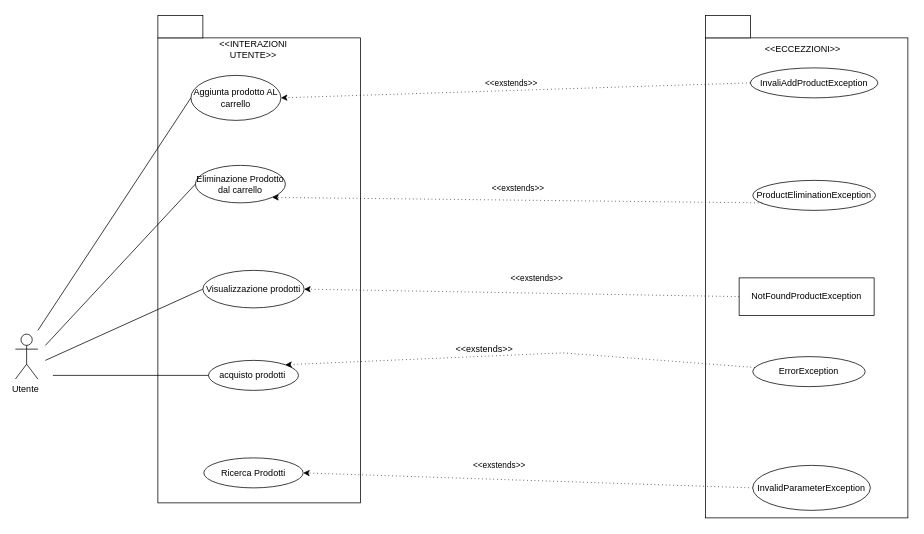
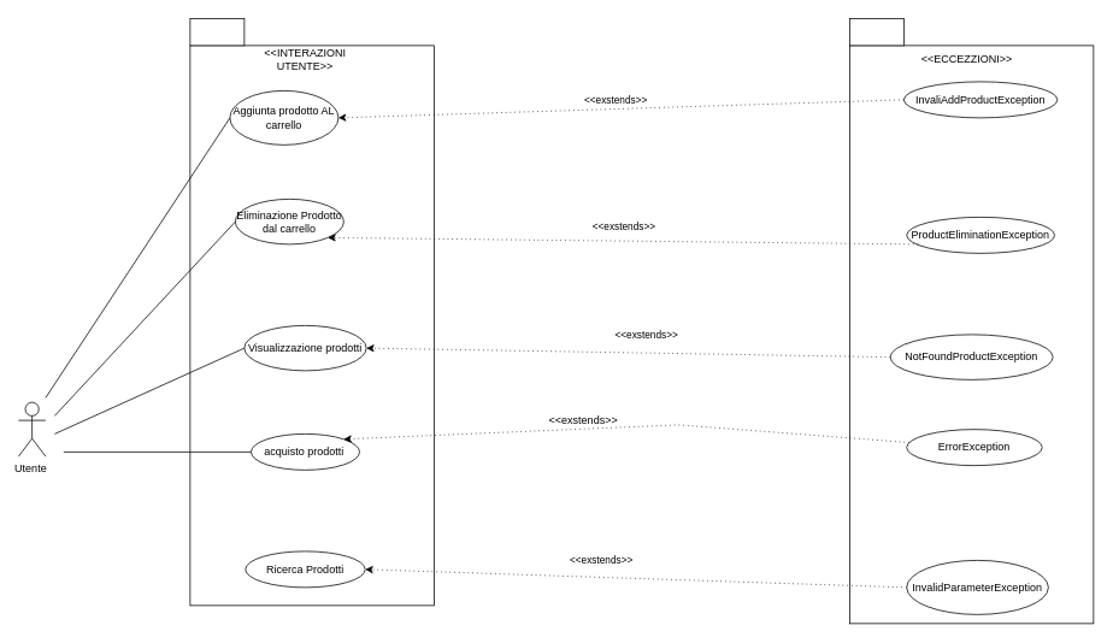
  <mxCell id="0" />
  <mxCell id="1" parent="0" />
  <mxCell id="2" value="Utente&amp;nbsp;" style="shape=umlActor;verticalLabelPosition=bottom;verticalAlign=top;html=1;outlineConnect=0;" parent="1" vertex="1"><mxGeometry x="20" y="445" width="30" height="60" as="geometry" /></mxCell>
  <mxCell id="3" value="" style="rounded=0;whiteSpace=wrap;html=1;" parent="1" vertex="1"><mxGeometry x="210" y="50" width="270" height="620" as="geometry" /></mxCell>
  <mxCell id="4" value="Aggiunta prodotto AL carrello" style="ellipse;whiteSpace=wrap;html=1;" parent="1" vertex="1"><mxGeometry x="254" y="100" width="120" height="60" as="geometry" /></mxCell>
  <mxCell id="5" value="Eliminazione Prodotto dal carrello" style="ellipse;whiteSpace=wrap;html=1;" parent="1" vertex="1"><mxGeometry x="260" y="220" width="120" height="50" as="geometry" /></mxCell>
  <mxCell id="6" value="Visualizzazione prodotti" style="ellipse;whiteSpace=wrap;html=1;" parent="1" vertex="1"><mxGeometry x="270" y="360" width="135" height="50" as="geometry" /></mxCell>
  <mxCell id="7" value="acquisto prodotti&amp;nbsp;" style="ellipse;whiteSpace=wrap;html=1;" parent="1" vertex="1"><mxGeometry x="277.5" y="480" width="120" height="40" as="geometry" /></mxCell>
  <mxCell id="8" value="&amp;lt;&amp;lt;INTERAZIONI UTENTE&amp;gt;&amp;gt;" style="text;html=1;strokeColor=none;fillColor=none;align=center;verticalAlign=middle;whiteSpace=wrap;rounded=0;" parent="1" vertex="1"><mxGeometry x="260" y="50" width="155" height="30" as="geometry" /></mxCell>
  <mxCell id="9" value="" style="rounded=0;whiteSpace=wrap;html=1;" parent="1" vertex="1"><mxGeometry x="210" y="20" width="60" height="30" as="geometry" /></mxCell>
  <mxCell id="10" value="" style="endArrow=none;html=1;rounded=0;entryX=0;entryY=0.5;entryDx=0;entryDy=0;" parent="1" target="4" edge="1"><mxGeometry width="50" height="50" relative="1" as="geometry"><mxPoint x="50" y="440" as="sourcePoint" /><mxPoint x="230" y="360" as="targetPoint" /></mxGeometry></mxCell>
  <mxCell id="11" value="" style="endArrow=none;html=1;rounded=0;entryX=0;entryY=0.5;entryDx=0;entryDy=0;" parent="1" target="5" edge="1"><mxGeometry width="50" height="50" relative="1" as="geometry"><mxPoint x="60" y="460" as="sourcePoint" /><mxPoint x="110" y="410" as="targetPoint" /></mxGeometry></mxCell>
  <mxCell id="12" value="" style="endArrow=none;html=1;rounded=0;entryX=0;entryY=0.5;entryDx=0;entryDy=0;" parent="1" target="6" edge="1"><mxGeometry width="50" height="50" relative="1" as="geometry"><mxPoint x="60" y="480" as="sourcePoint" /><mxPoint x="230" y="360" as="targetPoint" /></mxGeometry></mxCell>
  <mxCell id="13" value="" style="endArrow=none;html=1;rounded=0;entryX=0;entryY=0.5;entryDx=0;entryDy=0;" parent="1" target="7" edge="1"><mxGeometry width="50" height="50" relative="1" as="geometry"><mxPoint x="70" y="500" as="sourcePoint" /><mxPoint x="230" y="360" as="targetPoint" /></mxGeometry></mxCell>
  <mxCell id="14" value="" style="rounded=0;whiteSpace=wrap;html=1;" parent="1" vertex="1"><mxGeometry x="940" y="50" width="270" height="640" as="geometry" /></mxCell>
  <mxCell id="15" value="" style="rounded=0;whiteSpace=wrap;html=1;" parent="1" vertex="1"><mxGeometry x="940" y="20" width="60" height="30" as="geometry" /></mxCell>
  <mxCell id="16" value="&amp;lt;&amp;lt;ECCEZZIONI&amp;gt;&amp;gt;" style="text;html=1;strokeColor=none;fillColor=none;align=center;verticalAlign=middle;whiteSpace=wrap;rounded=0;" parent="1" vertex="1"><mxGeometry x="1000" y="40" width="140" height="50" as="geometry" /></mxCell>
  <mxCell id="17" value="InvaliAddProductException" style="ellipse;whiteSpace=wrap;html=1;" parent="1" vertex="1"><mxGeometry x="1000" y="90" width="170" height="40" as="geometry" /></mxCell>
  <mxCell id="18" value="ProductEliminationException" style="ellipse;whiteSpace=wrap;html=1;" parent="1" vertex="1"><mxGeometry x="1003.13" y="240" width="163.75" height="40" as="geometry" /></mxCell>
  <mxCell id="19" value="" style="endArrow=classic;html=1;rounded=0;dashed=1;dashPattern=1 4;entryX=1;entryY=0.5;entryDx=0;entryDy=0;exitX=0;exitY=0.5;exitDx=0;exitDy=0;" parent="1" source="17" target="4" edge="1"><mxGeometry width="50" height="50" relative="1" as="geometry"><mxPoint x="690" y="440" as="sourcePoint" /><mxPoint x="740" y="390" as="targetPoint" /></mxGeometry></mxCell>
  <mxCell id="20" value="&amp;lt;&amp;lt;exstends&amp;gt;&amp;gt;" style="edgeLabel;html=1;align=center;verticalAlign=middle;resizable=0;points=[];" parent="19" vertex="1" connectable="0"><mxGeometry x="-0.166" y="2" relative="1" as="geometry"><mxPoint x="-59" y="-10" as="offset" /></mxGeometry></mxCell>
- <mxCell id="21" value="NotFoundProductException" style="whiteSpace=wrap;html=1;rounded=0;" parent="1" vertex="1"><mxGeometry x="985" y="370" width="180" height="50" as="geometry" /></mxCell>
+ <mxCell id="21" value="NotFoundProductException" style="ellipse;whiteSpace=wrap;html=1;" parent="1" vertex="1"><mxGeometry x="985" y="370" width="180" height="50" as="geometry" /></mxCell>
  <mxCell id="22" value="ErrorException" style="ellipse;whiteSpace=wrap;html=1;" parent="1" vertex="1"><mxGeometry x="1003.13" y="475" width="150" height="40" as="geometry" /></mxCell>
  <mxCell id="23" value="" style="endArrow=classic;html=1;rounded=0;dashed=1;dashPattern=1 4;entryX=1;entryY=1;entryDx=0;entryDy=0;exitX=0.078;exitY=0.75;exitDx=0;exitDy=0;exitPerimeter=0;" parent="1" source="18" target="5" edge="1"><mxGeometry width="50" height="50" relative="1" as="geometry"><mxPoint x="470" y="350" as="sourcePoint" /><mxPoint x="520" y="300" as="targetPoint" /></mxGeometry></mxCell>
  <mxCell id="24" value="&lt;span style=&quot;font-size: 11px&quot;&gt;&amp;lt;&amp;lt;exstends&amp;gt;&amp;gt;&lt;/span&gt;" style="text;html=1;align=center;verticalAlign=middle;resizable=0;points=[];autosize=1;strokeColor=none;fillColor=none;" parent="1" vertex="1"><mxGeometry x="645" y="240" width="90" height="20" as="geometry" /></mxCell>
  <mxCell id="25" value="&lt;span style=&quot;font-size: 11px&quot;&gt;&amp;lt;&amp;lt;exstends&amp;gt;&amp;gt;&lt;/span&gt;" style="text;html=1;align=center;verticalAlign=middle;resizable=0;points=[];autosize=1;strokeColor=none;fillColor=none;" parent="1" vertex="1"><mxGeometry x="670" y="360" width="90" height="20" as="geometry" /></mxCell>
  <mxCell id="26" value="" style="endArrow=classic;html=1;rounded=0;dashed=1;dashPattern=1 4;entryX=1;entryY=0;entryDx=0;entryDy=0;" parent="1" source="22" target="7" edge="1"><mxGeometry width="50" height="50" relative="1" as="geometry"><mxPoint x="770" y="550" as="sourcePoint" /><mxPoint x="820" y="500" as="targetPoint" /><Array as="points"><mxPoint x="750" y="470" /></Array></mxGeometry></mxCell>
  <mxCell id="27" value="" style="endArrow=classic;html=1;rounded=0;dashed=1;dashPattern=1 4;entryX=1;entryY=0.5;entryDx=0;entryDy=0;exitX=0;exitY=0.5;exitDx=0;exitDy=0;" parent="1" source="32" target="31" edge="1"><mxGeometry width="50" height="50" relative="1" as="geometry"><mxPoint x="983.75" y="630" as="sourcePoint" /><mxPoint x="620" y="500" as="targetPoint" /></mxGeometry></mxCell>
  <mxCell id="28" value="&lt;span style=&quot;font-size: 11px&quot;&gt;&amp;lt;&amp;lt;exstends&amp;gt;&amp;gt;&lt;/span&gt;" style="text;html=1;align=center;verticalAlign=middle;resizable=0;points=[];autosize=1;strokeColor=none;fillColor=none;rotation=0;" parent="1" vertex="1"><mxGeometry x="620" y="610" width="90" height="20" as="geometry" /></mxCell>
  <mxCell id="29" value="" style="endArrow=classic;html=1;rounded=0;entryX=1;entryY=0.5;entryDx=0;entryDy=0;exitX=0;exitY=0.5;exitDx=0;exitDy=0;dashed=1;dashPattern=1 4;" edge="1" parent="1" source="21" target="6"><mxGeometry width="50" height="50" relative="1" as="geometry"><mxPoint x="520" y="430" as="sourcePoint" /><mxPoint x="680" y="340" as="targetPoint" /></mxGeometry></mxCell>
  <mxCell id="30" value="&amp;lt;&amp;lt;exstends&amp;gt;&amp;gt;" style="text;html=1;align=center;verticalAlign=middle;resizable=0;points=[];autosize=1;strokeColor=none;fillColor=none;" vertex="1" parent="1"><mxGeometry x="600" y="455" width="90" height="20" as="geometry" /></mxCell>
  <mxCell id="31" value="Ricerca Prodotti" style="ellipse;whiteSpace=wrap;html=1;" vertex="1" parent="1"><mxGeometry x="271.25" y="610" width="132.5" height="40" as="geometry" /></mxCell>
  <mxCell id="32" value="InvalidParameterException" style="ellipse;whiteSpace=wrap;html=1;" vertex="1" parent="1"><mxGeometry x="1003.13" y="620" width="156.87" height="60" as="geometry" /></mxCell>
